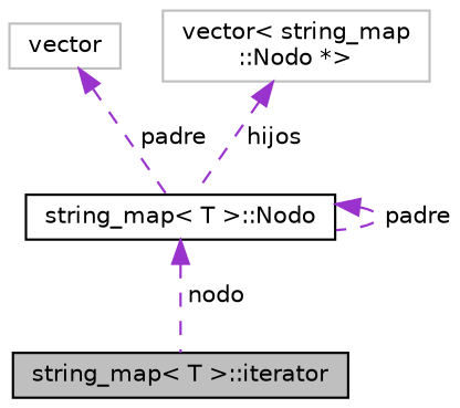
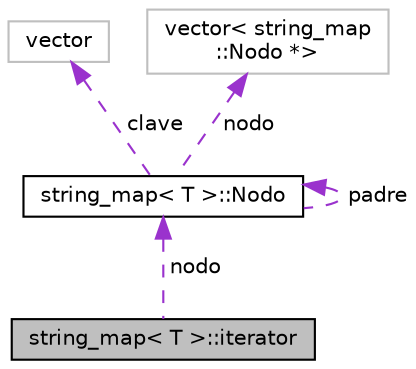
  digraph {
    node [color=black fillcolor=white fontname=Helvetica fontsize=10 shape=record style=filled]
    edge [color=darkorchid3 dir=back fontname=Helvetica fontsize=10 labelfontname=Helvetica labelfontsize=10 style=dashed]
    n1 [fillcolor=grey75 fontcolor=black height=0.2 label="string_map\< T \>::iterator" width=0.4]
    n2 [height=0.2 label="string_map\< T \>::Nodo" width=0.4]
    n3 [color=grey75 height=0.2 label=vector width=0.4]
    n4 [color=grey75 height=0.2 label="vector\< string_map\l::Nodo *\>" width=0.4]
    n2 -> n1 [label=" nodo"]
    n2 -> n2 [label=" padre"]
-   n3 -> n2 [label=" padre"]
-   n4 -> n2 [label=" hijos"]
+   n3 -> n2 [label=" clave"]
+   n4 -> n2 [label=" nodo"]
  }
